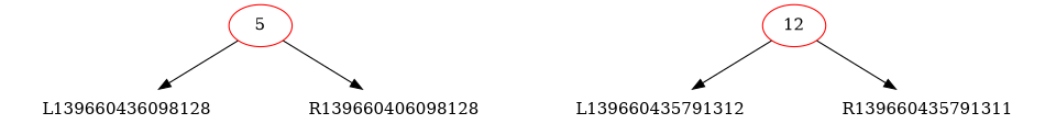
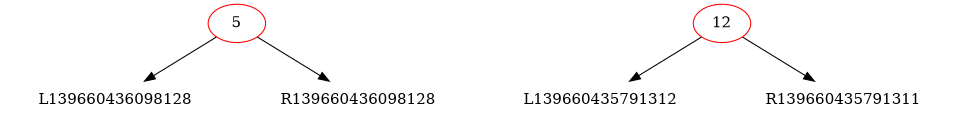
  digraph {
    node [color=none]
    n1 [color=red label=5]
    L139660436098128
-   R139660436098128 [label=R139660406098128]
+   R139660436098128
    n4 [color=red label=12]
    L139660435791312
    n6 [label=R139660435791311]
    n1 -> L139660436098128
    n1 -> R139660436098128
    n4 -> L139660435791312
    n4 -> n6
  }
